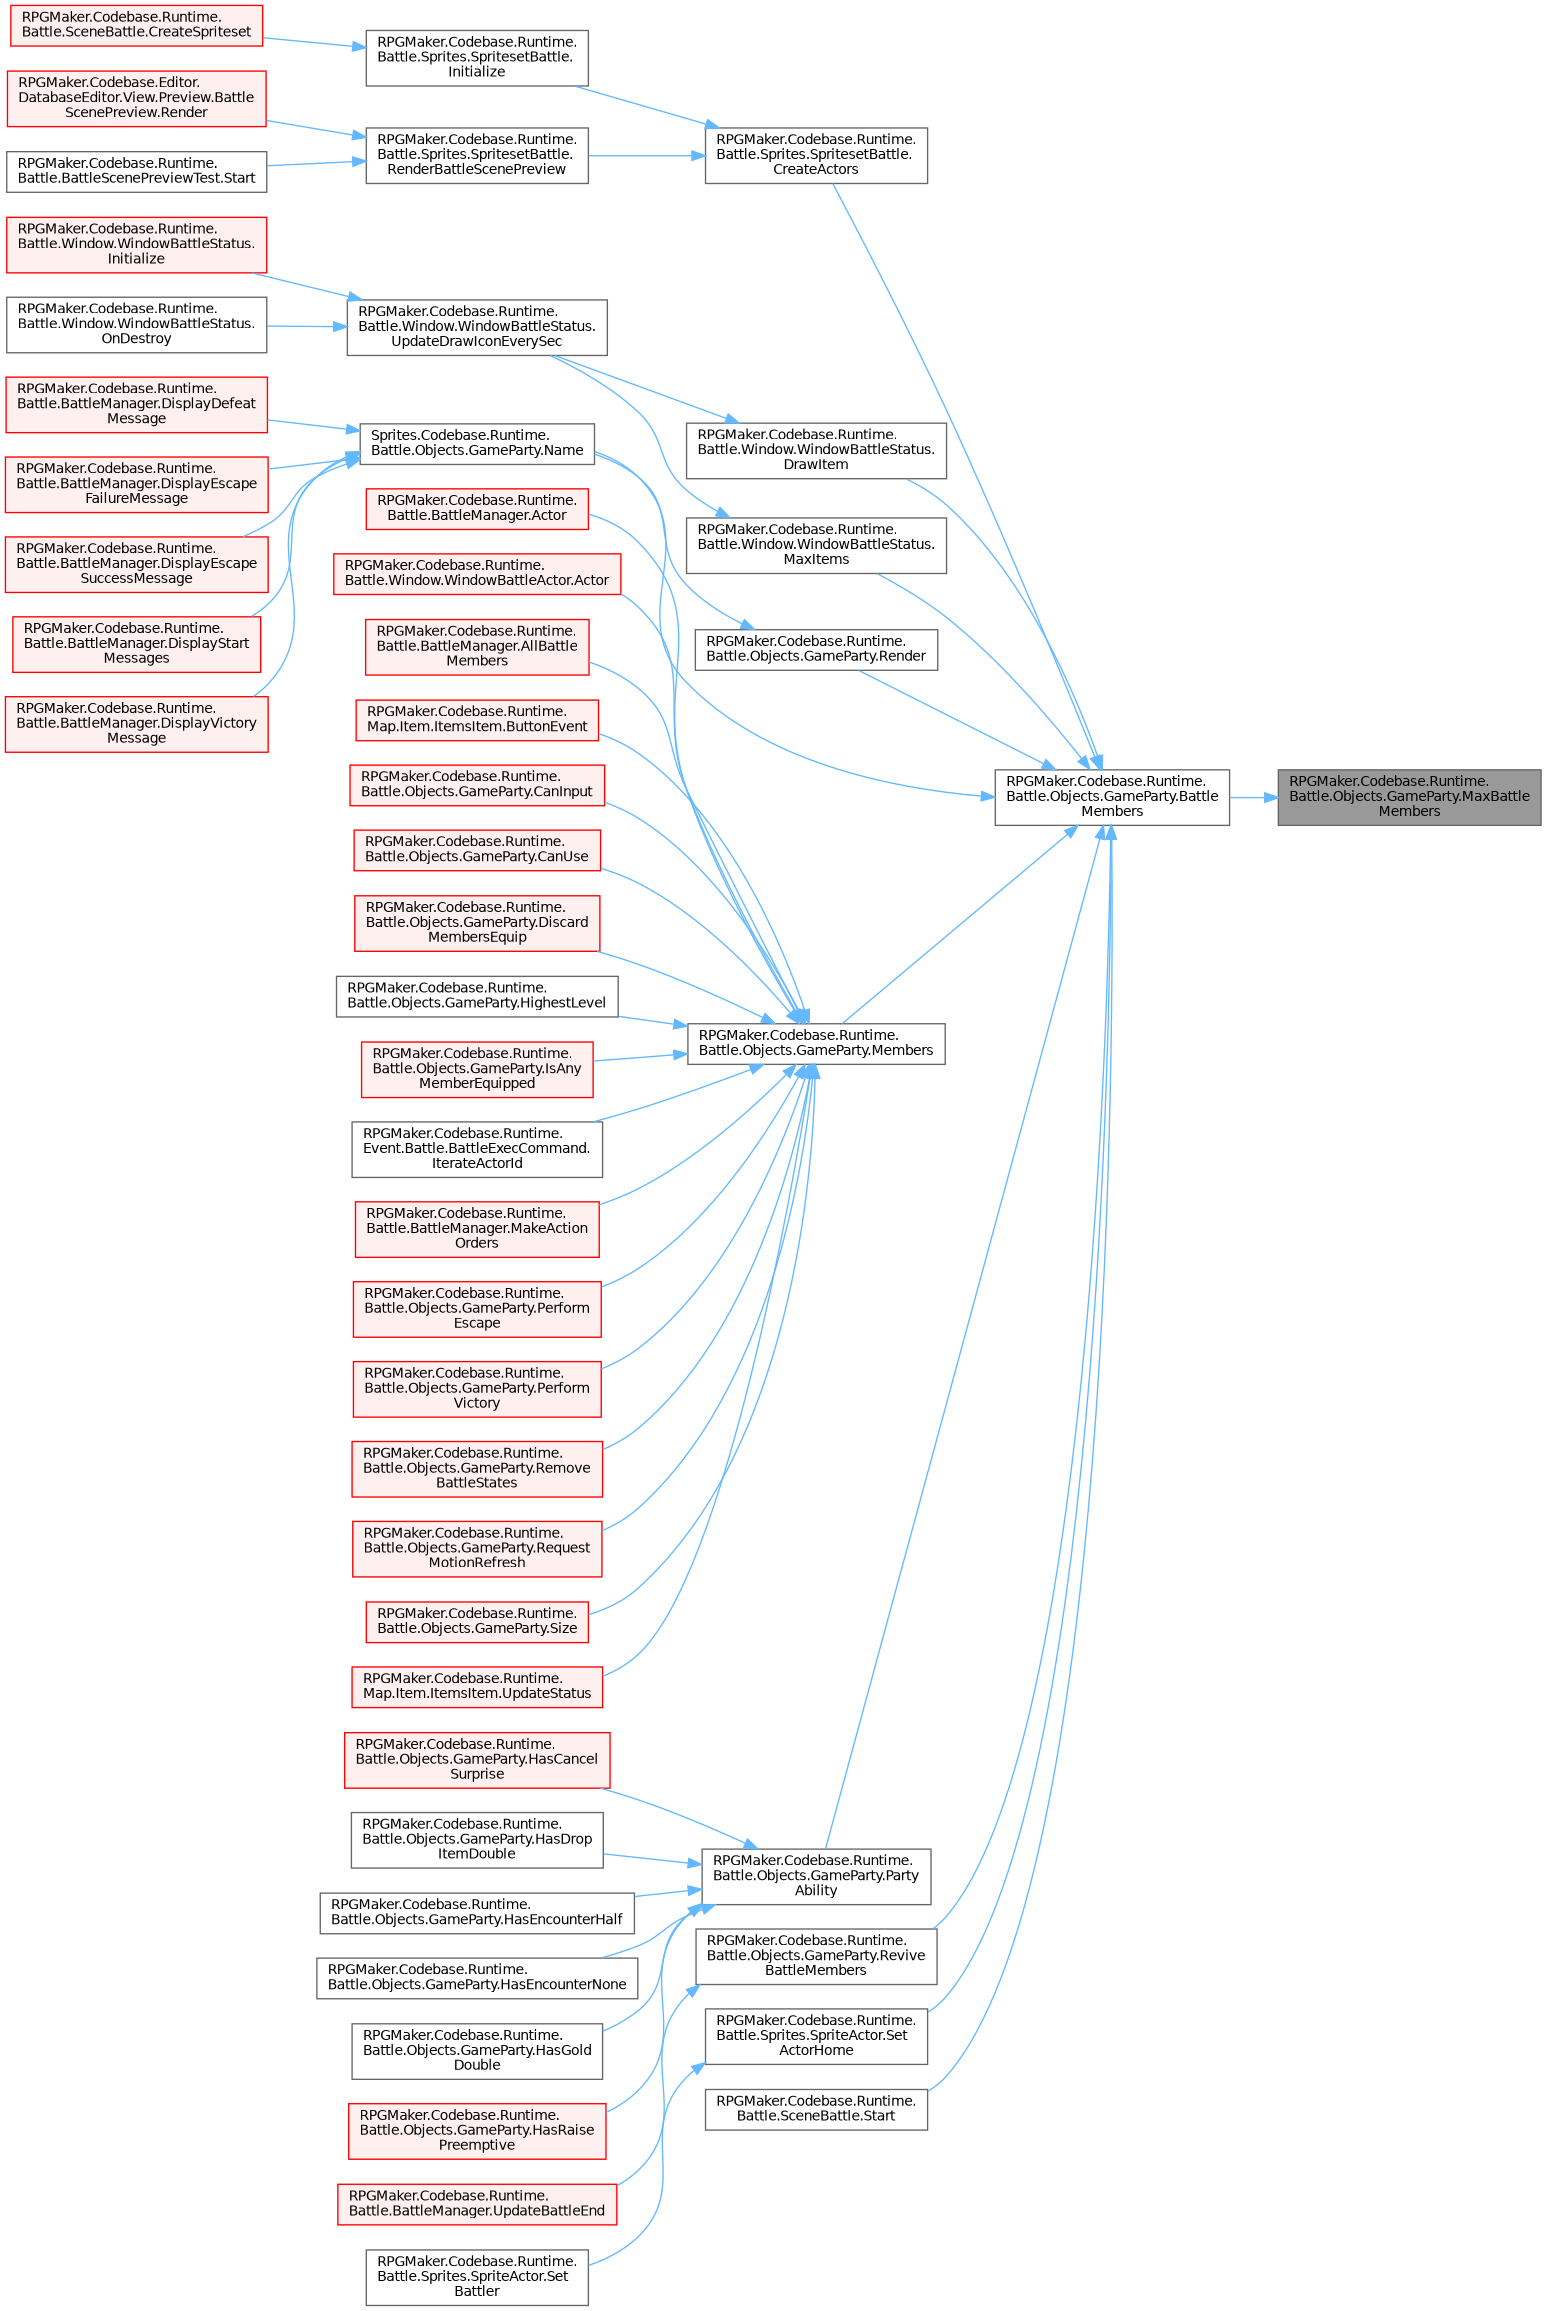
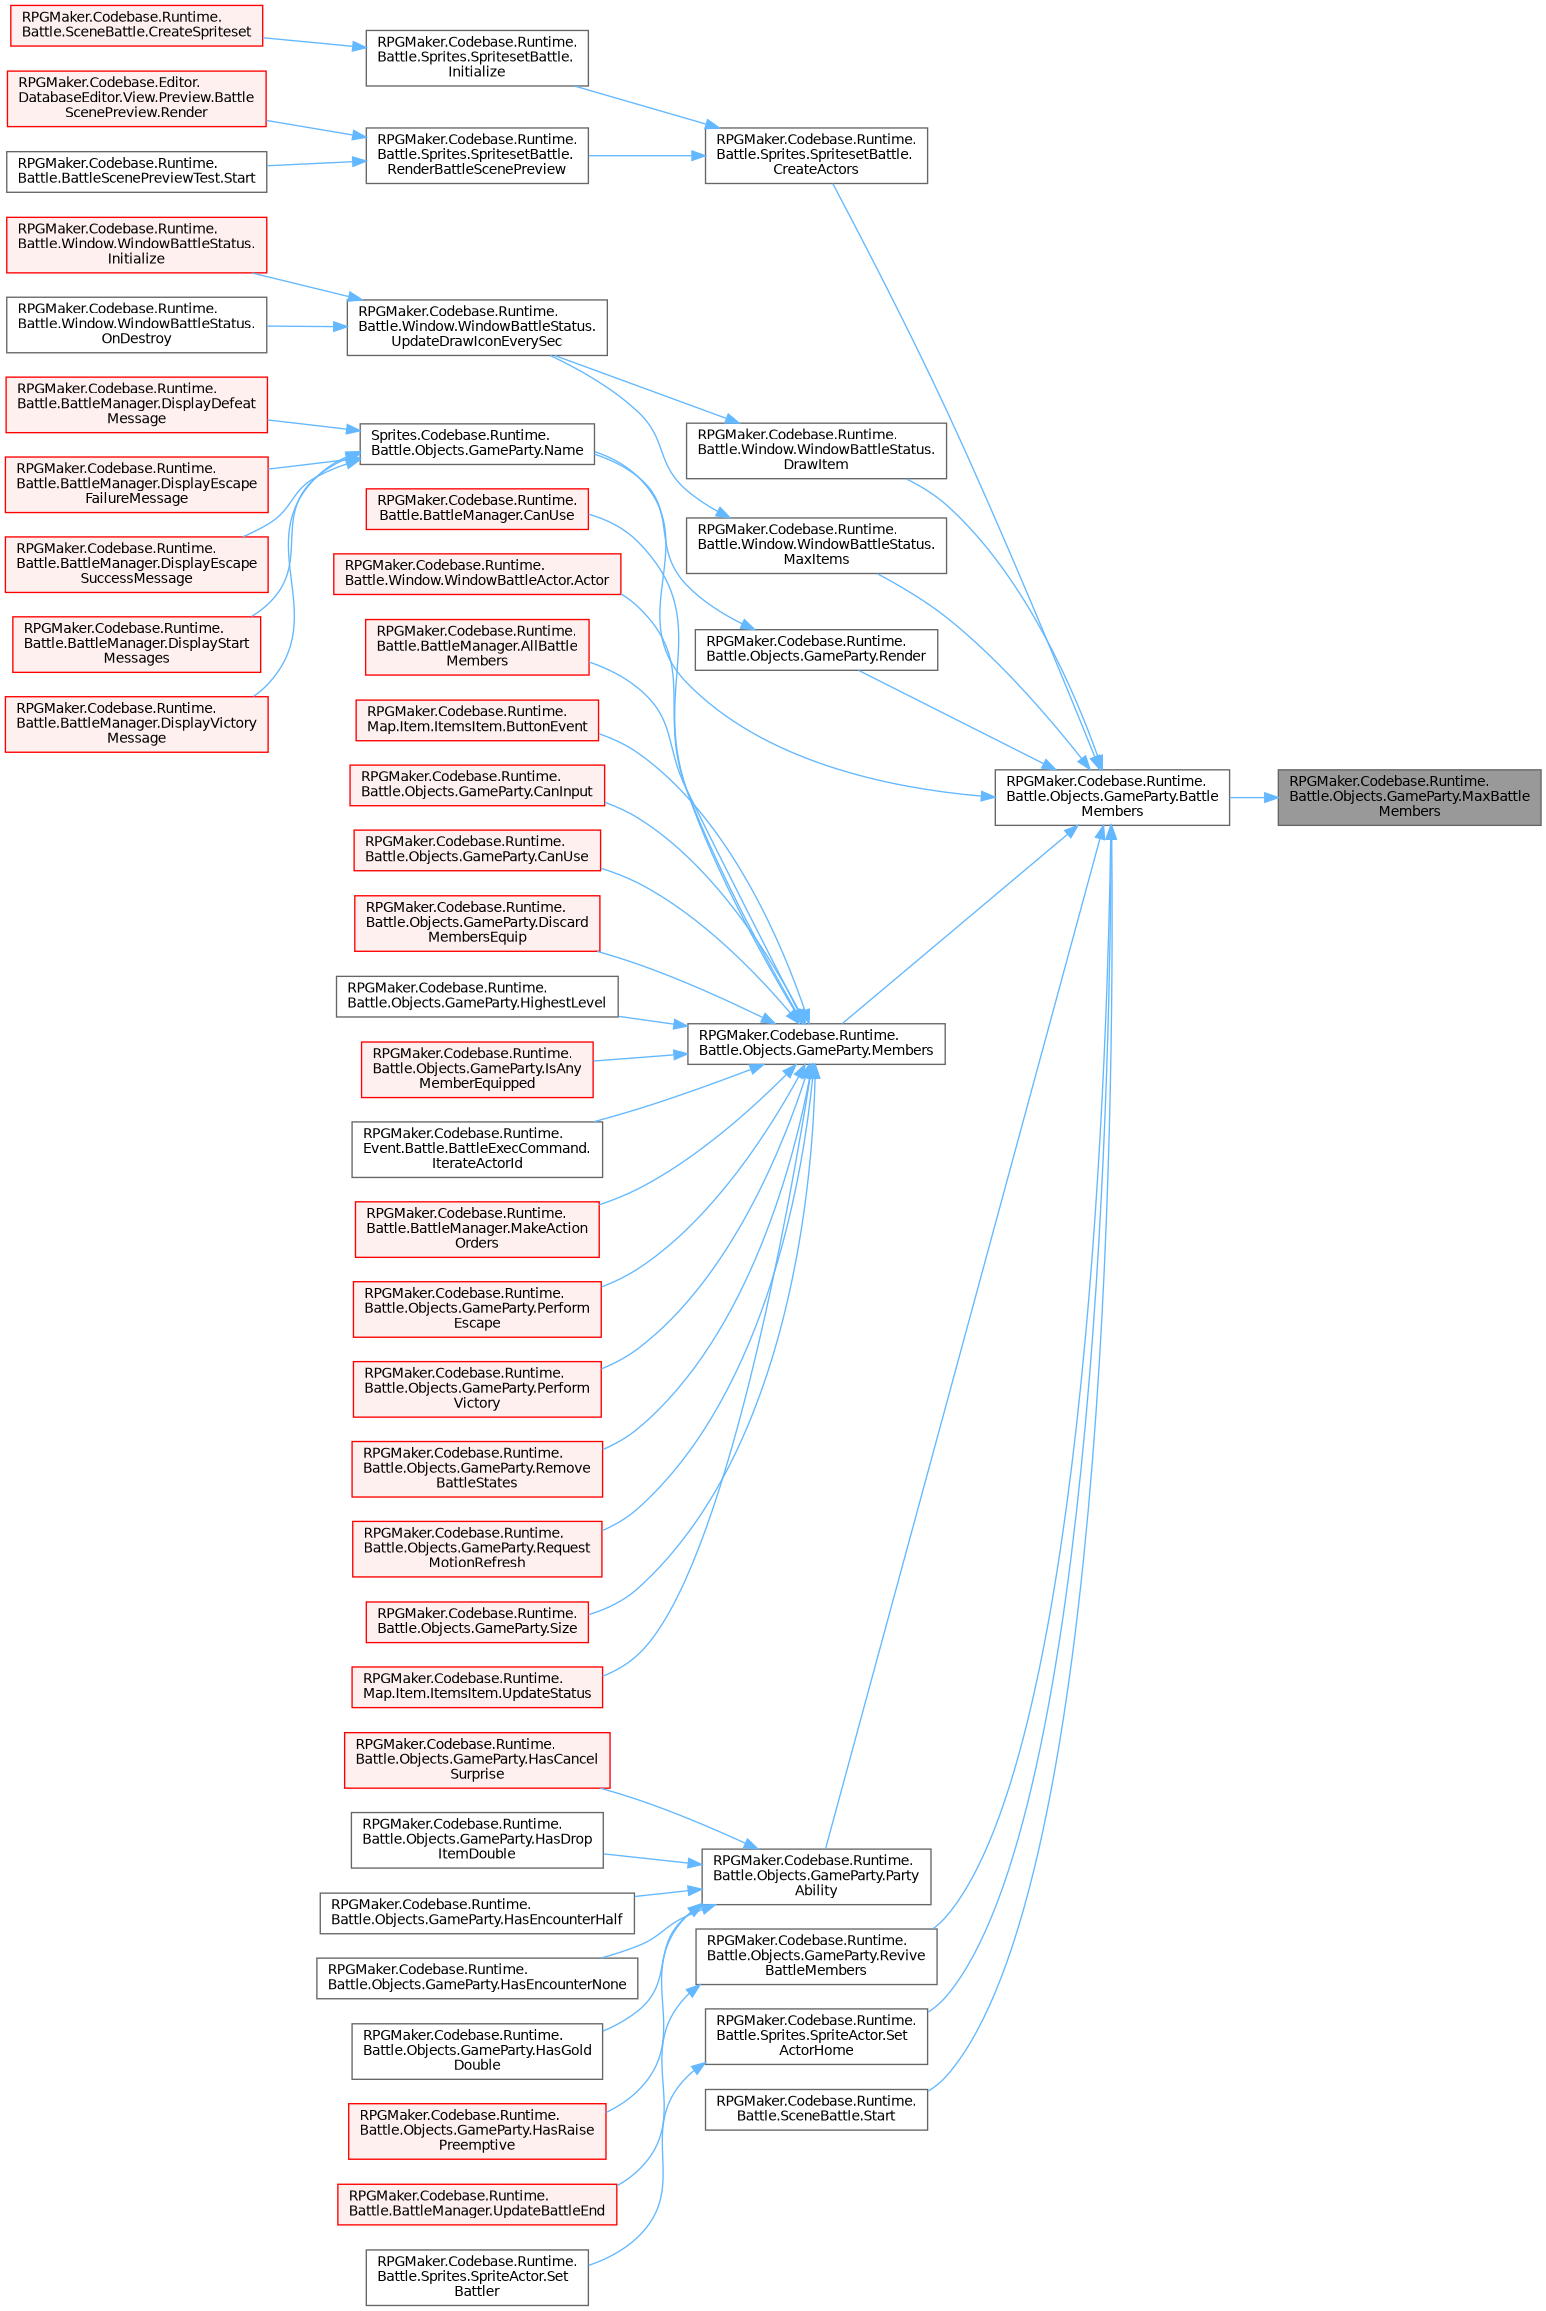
  digraph {
    rankdir=RL
    node [color=red fillcolor="#FFF0F0" fontname=Helvetica fontsize=10 shape=box style=filled]
    edge [color=steelblue1 dir=back fontname=Helvetica fontsize=10 labelfontname=Helvetica labelfontsize=10 style=solid]
    n1 [color=gray40 fillcolor=grey60 fontcolor=black height=0.2 label="RPGMaker.Codebase.Runtime.\lBattle.Objects.GameParty.MaxBattle\lMembers" width=0.4]
    n2 [color=grey40 fillcolor=white height=0.2 label="RPGMaker.Codebase.Runtime.\lBattle.Objects.GameParty.Battle\lMembers" width=0.4]
    n3 [color=grey40 fillcolor=white height=0.2 label="RPGMaker.Codebase.Runtime.\lBattle.Sprites.SpritesetBattle.\lCreateActors" width=0.4]
    n4 [color=grey40 fillcolor=white height=0.2 label="RPGMaker.Codebase.Runtime.\lBattle.Window.WindowBattleStatus.\lDrawItem" width=0.4]
    n5 [color=grey40 fillcolor=white height=0.2 label="RPGMaker.Codebase.Runtime.\lBattle.Objects.GameParty.Render" width=0.4]
    n6 [color=grey40 fillcolor=white height=0.2 label="Sprites.Codebase.Runtime.\lBattle.Objects.GameParty.Name" width=0.4]
    n7 [color=grey40 fillcolor=white height=0.2 label="RPGMaker.Codebase.Runtime.\lBattle.Window.WindowBattleStatus.\lMaxItems" width=0.4]
    n8 [color=grey40 fillcolor=white height=0.2 label="RPGMaker.Codebase.Runtime.\lBattle.Objects.GameParty.Members" width=0.4]
    n9 [color=grey40 fillcolor=white height=0.2 label="RPGMaker.Codebase.Runtime.\lBattle.Objects.GameParty.Party\lAbility" width=0.4]
    n10 [color=grey40 fillcolor=white height=0.2 label="RPGMaker.Codebase.Runtime.\lBattle.Objects.GameParty.Revive\lBattleMembers" width=0.4]
    n11 [color=grey40 fillcolor=white height=0.2 label="RPGMaker.Codebase.Runtime.\lBattle.Sprites.SpriteActor.Set\lActorHome" width=0.4]
    n12 [color=grey40 fillcolor=white height=0.2 label="RPGMaker.Codebase.Runtime.\lBattle.SceneBattle.Start" width=0.4]
    n13 [color=grey40 fillcolor=white height=0.2 label="RPGMaker.Codebase.Runtime.\lBattle.Sprites.SpritesetBattle.\lInitialize" width=0.4]
    n14 [color=grey40 fillcolor=white height=0.2 label="RPGMaker.Codebase.Runtime.\lBattle.Sprites.SpritesetBattle.\lRenderBattleScenePreview" width=0.4]
    n15 [color=grey40 fillcolor=white height=0.2 label="RPGMaker.Codebase.Runtime.\lBattle.Window.WindowBattleStatus.\lUpdateDrawIconEverySec" width=0.4]
    n16 [height=0.2 label="RPGMaker.Codebase.Runtime.\lBattle.BattleManager.DisplayDefeat\lMessage" width=0.4]
    n17 [height=0.2 label="RPGMaker.Codebase.Runtime.\lBattle.BattleManager.DisplayEscape\lFailureMessage" width=0.4]
    n18 [height=0.2 label="RPGMaker.Codebase.Runtime.\lBattle.BattleManager.DisplayEscape\lSuccessMessage" width=0.4]
    n19 [height=0.2 label="RPGMaker.Codebase.Runtime.\lBattle.BattleManager.DisplayStart\lMessages" width=0.4]
    n20 [height=0.2 label="RPGMaker.Codebase.Runtime.\lBattle.BattleManager.DisplayVictory\lMessage" width=0.4]
-   n21 [height=0.2 label="RPGMaker.Codebase.Runtime.\lBattle.BattleManager.Actor" width=0.4]
+   n21 [height=0.2 label="RPGMaker.Codebase.Runtime.\lBattle.BattleManager.CanUse" width=0.4]
    n22 [height=0.2 label="RPGMaker.Codebase.Runtime.\lBattle.Window.WindowBattleActor.Actor" width=0.4]
    n23 [height=0.2 label="RPGMaker.Codebase.Runtime.\lBattle.BattleManager.AllBattle\lMembers" width=0.4]
    n24 [height=0.2 label="RPGMaker.Codebase.Runtime.\lMap.Item.ItemsItem.ButtonEvent" width=0.4]
    n25 [height=0.2 label="RPGMaker.Codebase.Runtime.\lBattle.Objects.GameParty.CanInput" width=0.4]
    n26 [height=0.2 label="RPGMaker.Codebase.Runtime.\lBattle.Objects.GameParty.CanUse" width=0.4]
    n27 [height=0.2 label="RPGMaker.Codebase.Runtime.\lBattle.Objects.GameParty.Discard\lMembersEquip" width=0.4]
    n28 [color=grey40 fillcolor=white height=0.2 label="RPGMaker.Codebase.Runtime.\lBattle.Objects.GameParty.HighestLevel" width=0.4]
    n29 [height=0.2 label="RPGMaker.Codebase.Runtime.\lBattle.Objects.GameParty.IsAny\lMemberEquipped" width=0.4]
    n30 [color=grey40 fillcolor=white height=0.2 label="RPGMaker.Codebase.Runtime.\lEvent.Battle.BattleExecCommand.\lIterateActorId" width=0.4]
    n31 [height=0.2 label="RPGMaker.Codebase.Runtime.\lBattle.BattleManager.MakeAction\lOrders" width=0.4]
    n32 [height=0.2 label="RPGMaker.Codebase.Runtime.\lBattle.Objects.GameParty.Perform\lEscape" width=0.4]
    n33 [height=0.2 label="RPGMaker.Codebase.Runtime.\lBattle.Objects.GameParty.Perform\lVictory" width=0.4]
    n34 [height=0.2 label="RPGMaker.Codebase.Runtime.\lBattle.Objects.GameParty.Remove\lBattleStates" width=0.4]
    n35 [height=0.2 label="RPGMaker.Codebase.Runtime.\lBattle.Objects.GameParty.Request\lMotionRefresh" width=0.4]
    n36 [height=0.2 label="RPGMaker.Codebase.Runtime.\lBattle.Objects.GameParty.Size" width=0.4]
    n37 [height=0.2 label="RPGMaker.Codebase.Runtime.\lMap.Item.ItemsItem.UpdateStatus" width=0.4]
    n38 [height=0.2 label="RPGMaker.Codebase.Runtime.\lBattle.Objects.GameParty.HasCancel\lSurprise" width=0.4]
    n39 [color=grey40 fillcolor=white height=0.2 label="RPGMaker.Codebase.Runtime.\lBattle.Objects.GameParty.HasDrop\lItemDouble" width=0.4]
    n40 [color=grey40 fillcolor=white height=0.2 label="RPGMaker.Codebase.Runtime.\lBattle.Objects.GameParty.HasEncounterHalf" width=0.4]
    n41 [color=grey40 fillcolor=white height=0.2 label="RPGMaker.Codebase.Runtime.\lBattle.Objects.GameParty.HasEncounterNone" width=0.4]
    n42 [color=grey40 fillcolor=white height=0.2 label="RPGMaker.Codebase.Runtime.\lBattle.Objects.GameParty.HasGold\lDouble" width=0.4]
    n43 [height=0.2 label="RPGMaker.Codebase.Runtime.\lBattle.Objects.GameParty.HasRaise\lPreemptive" width=0.4]
    n44 [height=0.2 label="RPGMaker.Codebase.Runtime.\lBattle.BattleManager.UpdateBattleEnd" width=0.4]
    n45 [color=grey40 fillcolor=white height=0.2 label="RPGMaker.Codebase.Runtime.\lBattle.Sprites.SpriteActor.Set\lBattler" width=0.4]
    n46 [height=0.2 label="RPGMaker.Codebase.Runtime.\lBattle.SceneBattle.CreateSpriteset" width=0.4]
    n47 [height=0.2 label="RPGMaker.Codebase.Editor.\lDatabaseEditor.View.Preview.Battle\lScenePreview.Render" width=0.4]
    n48 [color=grey40 fillcolor=white height=0.2 label="RPGMaker.Codebase.Runtime.\lBattle.BattleScenePreviewTest.Start" width=0.4]
    n49 [height=0.2 label="RPGMaker.Codebase.Runtime.\lBattle.Window.WindowBattleStatus.\lInitialize" width=0.4]
    n50 [color=grey40 fillcolor=white height=0.2 label="RPGMaker.Codebase.Runtime.\lBattle.Window.WindowBattleStatus.\lOnDestroy" width=0.4]
    n1 -> n2
    n2 -> n3
    n2 -> n4
    n2 -> n5
    n2 -> n6
    n2 -> n7
    n2 -> n8
    n2 -> n9
    n2 -> n10
    n2 -> n11
    n2 -> n12
    n3 -> n13
    n3 -> n14
    n4 -> n15
    n5 -> n6
    n6 -> n16
    n6 -> n17
    n6 -> n18
    n6 -> n19
    n6 -> n20
    n7 -> n15
    n8 -> n21
    n8 -> n22
    n8 -> n23
    n8 -> n24
    n8 -> n25
    n8 -> n26
    n8 -> n27
    n8 -> n28
    n8 -> n29
    n8 -> n30
    n8 -> n31
    n8 -> n32
    n8 -> n33
    n8 -> n34
    n8 -> n35
    n8 -> n36
    n8 -> n37
    n9 -> n38
    n9 -> n39
    n9 -> n40
    n9 -> n41
    n9 -> n42
    n9 -> n43
    n10 -> n44
    n11 -> n45
    n13 -> n46
    n14 -> n47
    n14 -> n48
    n15 -> n49
    n15 -> n50
  }
